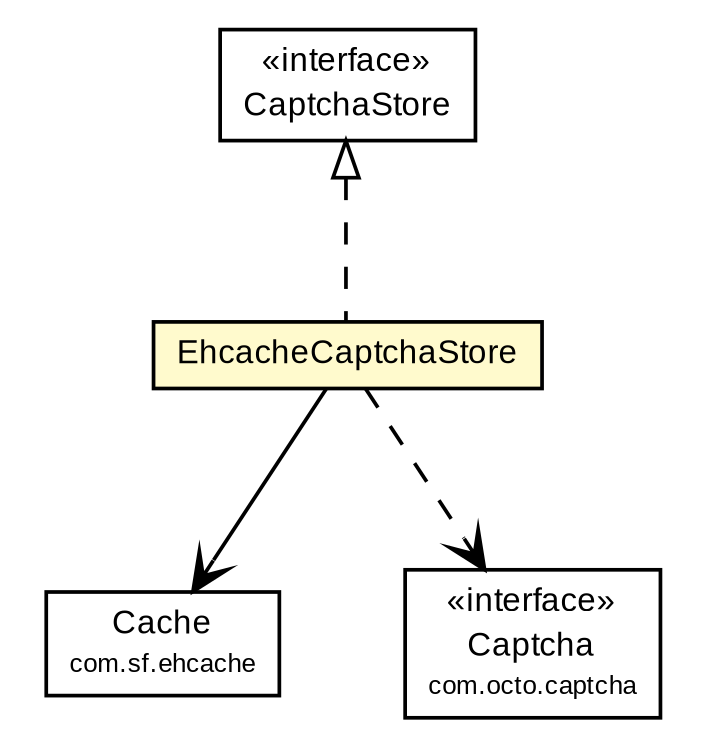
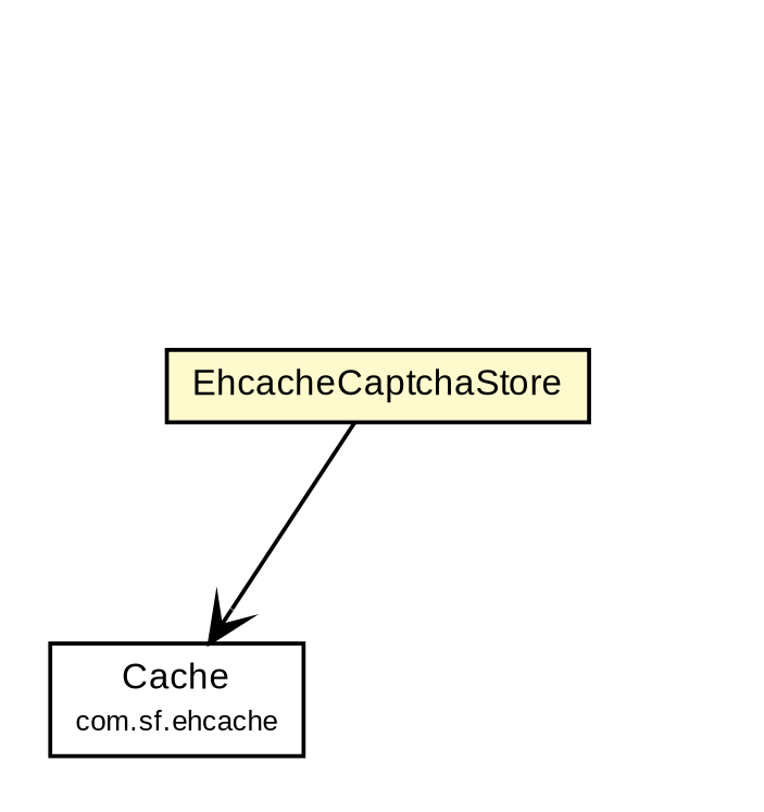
  digraph {
    node [fontcolor=black fontname=arial fontsize=9.0 shape=plaintext]
    edge [arrowhead=open color=black fontcolor=black fontname=arial fontsize=10.0 headport=p labelfontname=arial labelfontsize=10 tailport=p style=dashed]
    n1 [label=<<table border="0" cellborder="1" cellspacing="0" cellpadding="2" port="p" bgcolor="lemonChiffon" href="./EhcacheCaptchaStore.html"> 		<tr><td><table border="0" cellspacing="0" cellpadding="1"> 			<tr><td> EhcacheCaptchaStore </td></tr> 		</table></td></tr> 		</table>>]
    n2 [label=<<table border="0" cellborder="1" cellspacing="0" cellpadding="2" port="p" href="http://java.sun.com/j2se/1.4.2/docs/api/net/sf/ehcache/Cache.html"> 		<tr><td><table border="0" cellspacing="0" cellpadding="1"> 			<tr><td> Cache </td></tr> 			<tr><td><font point-size="7.0"> com.sf.ehcache </font></td></tr> 		</table></td></tr> 		</table>>]
-   n3 [label=<<table border="0" cellborder="1" cellspacing="0" cellpadding="2" port="p" href="http://java.sun.com/j2se/1.4.2/docs/api/com/octo/captcha/Captcha.html"> 		<tr><td><table border="0" cellspacing="0" cellpadding="1"> 			<tr><td> &laquo;interface&raquo; </td></tr> 			<tr><td> Captcha </td></tr> 			<tr><td><font point-size="7.0"> com.octo.captcha </font></td></tr> 		</table></td></tr> 		</table>>]
-   n4 [label=<<table border="0" cellborder="1" cellspacing="0" cellpadding="2" port="p" href="http://java.sun.com/j2se/1.4.2/docs/api/com/octo/captcha/service/captchastore/CaptchaStore.html"> 		<tr><td><table border="0" cellspacing="0" cellpadding="1"> 			<tr><td> &laquo;interface&raquo; </td></tr> 			<tr><td> CaptchaStore </td></tr> 		</table></td></tr> 		</table>>]
    n1 -> n2 [style=""]
-   n1 -> n3
-   n4 -> n1 [arrowtail=empty dir=back fontsize=10 arrowhead="" color="" fontcolor=""]
  }
